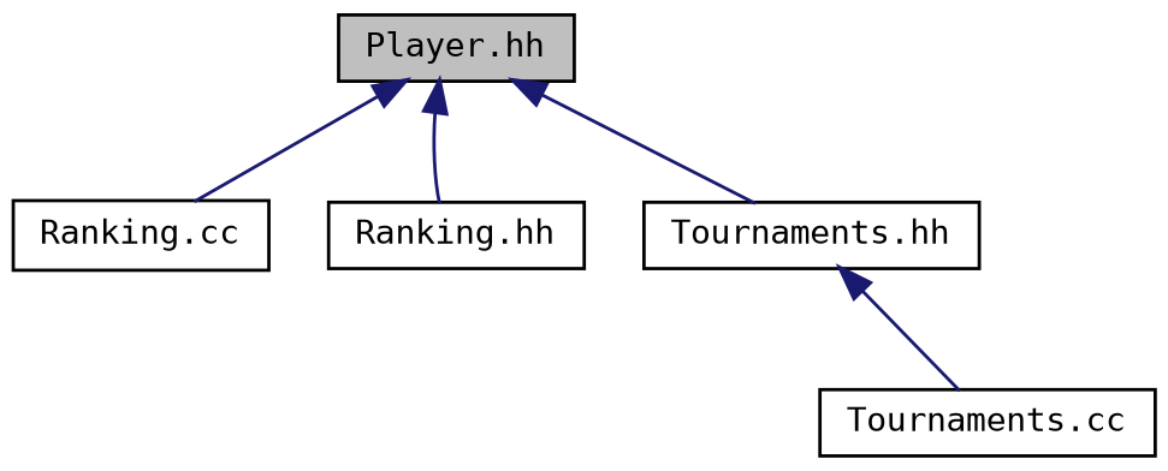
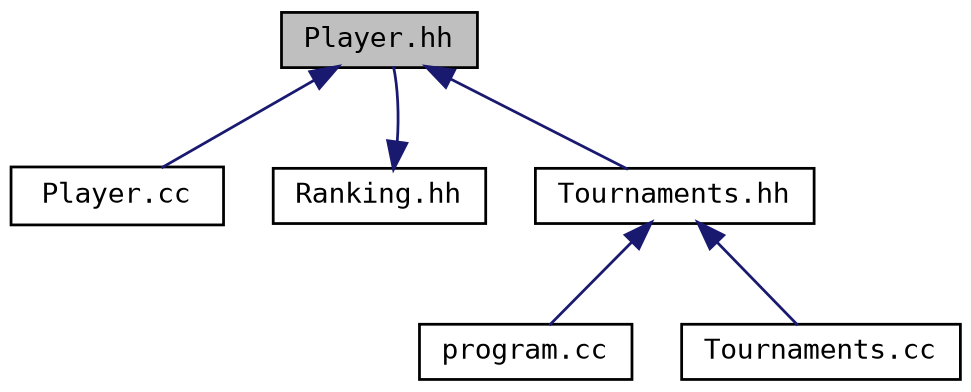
  digraph {
    fontname="DejaVu Sans Mono"
    node [color=black fillcolor=white fontname="DejaVu Sans Mono" fontsize=10 shape=record style=filled]
    edge [color=midnightblue dir=back fontname="DejaVu Sans Mono" fontsize=10 labelfontname=FreeSans labelfontsize=10 style=solid]
    n1 [fillcolor=grey75 fontcolor=black height=0.2 label="Player.hh" width=0.4]
-   n2 [height=0.2 label="Ranking.cc" width=0.4]
+   n2 [height=0.2 label="Player.cc" width=0.4]
    n3 [height=0.2 label="Ranking.hh" width=0.4]
    n4 [height=0.2 label="Tournaments.hh" width=0.4]
+   n5 [height=0.2 label="program.cc" width=0.4]
    n6 [height=0.2 label="Tournaments.cc" width=0.4]
    n1 -> n2
-   n1 -> n3
+   n3 -> n1
    n1 -> n4
+   n4 -> n5
    n4 -> n6
  }
